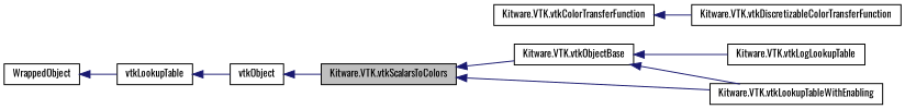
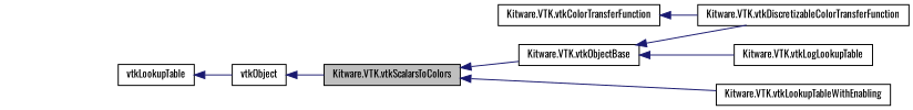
  digraph {
    fontname=Oswald
    rankdir=LR
    node [color=black fontname=Oswald fontsize=10 shape=record]
    edge [color=midnightblue dir=back fontname=Oswald fontsize=10 labelfontname=FreeSans labelfontsize=10 style=solid]
    n1 [fillcolor=grey75 fontcolor=black height=0.2 label="Kitware.VTK.vtkScalarsToColors" style=filled width=0.4]
    n2 [height=0.2 label="Kitware.VTK.vtkObjectBase" width=0.4]
    n3 [height=0.2 label="Kitware.VTK.vtkLookupTableWithEnabling" width=0.4]
    n4 [height=0.2 label="Kitware.VTK.vtkColorTransferFunction" width=0.4]
    n5 [height=0.2 label="Kitware.VTK.vtkDiscretizableColorTransferFunction" width=0.4]
    n6 [height=0.2 label="Kitware.VTK.vtkLogLookupTable" width=0.4]
    n7 [height=0.2 label=vtkObject width=0.4]
    n8 [height=0.2 label=vtkLookupTable width=0.4]
-   n9 [height=0.2 label=WrappedObject width=0.4]
    n1 -> n2
    n1 -> n3
-   n2 -> n3
+   n2 -> n5
    n2 -> n6
    n4 -> n5
    n7 -> n1
    n8 -> n7
-   n9 -> n8
  }
